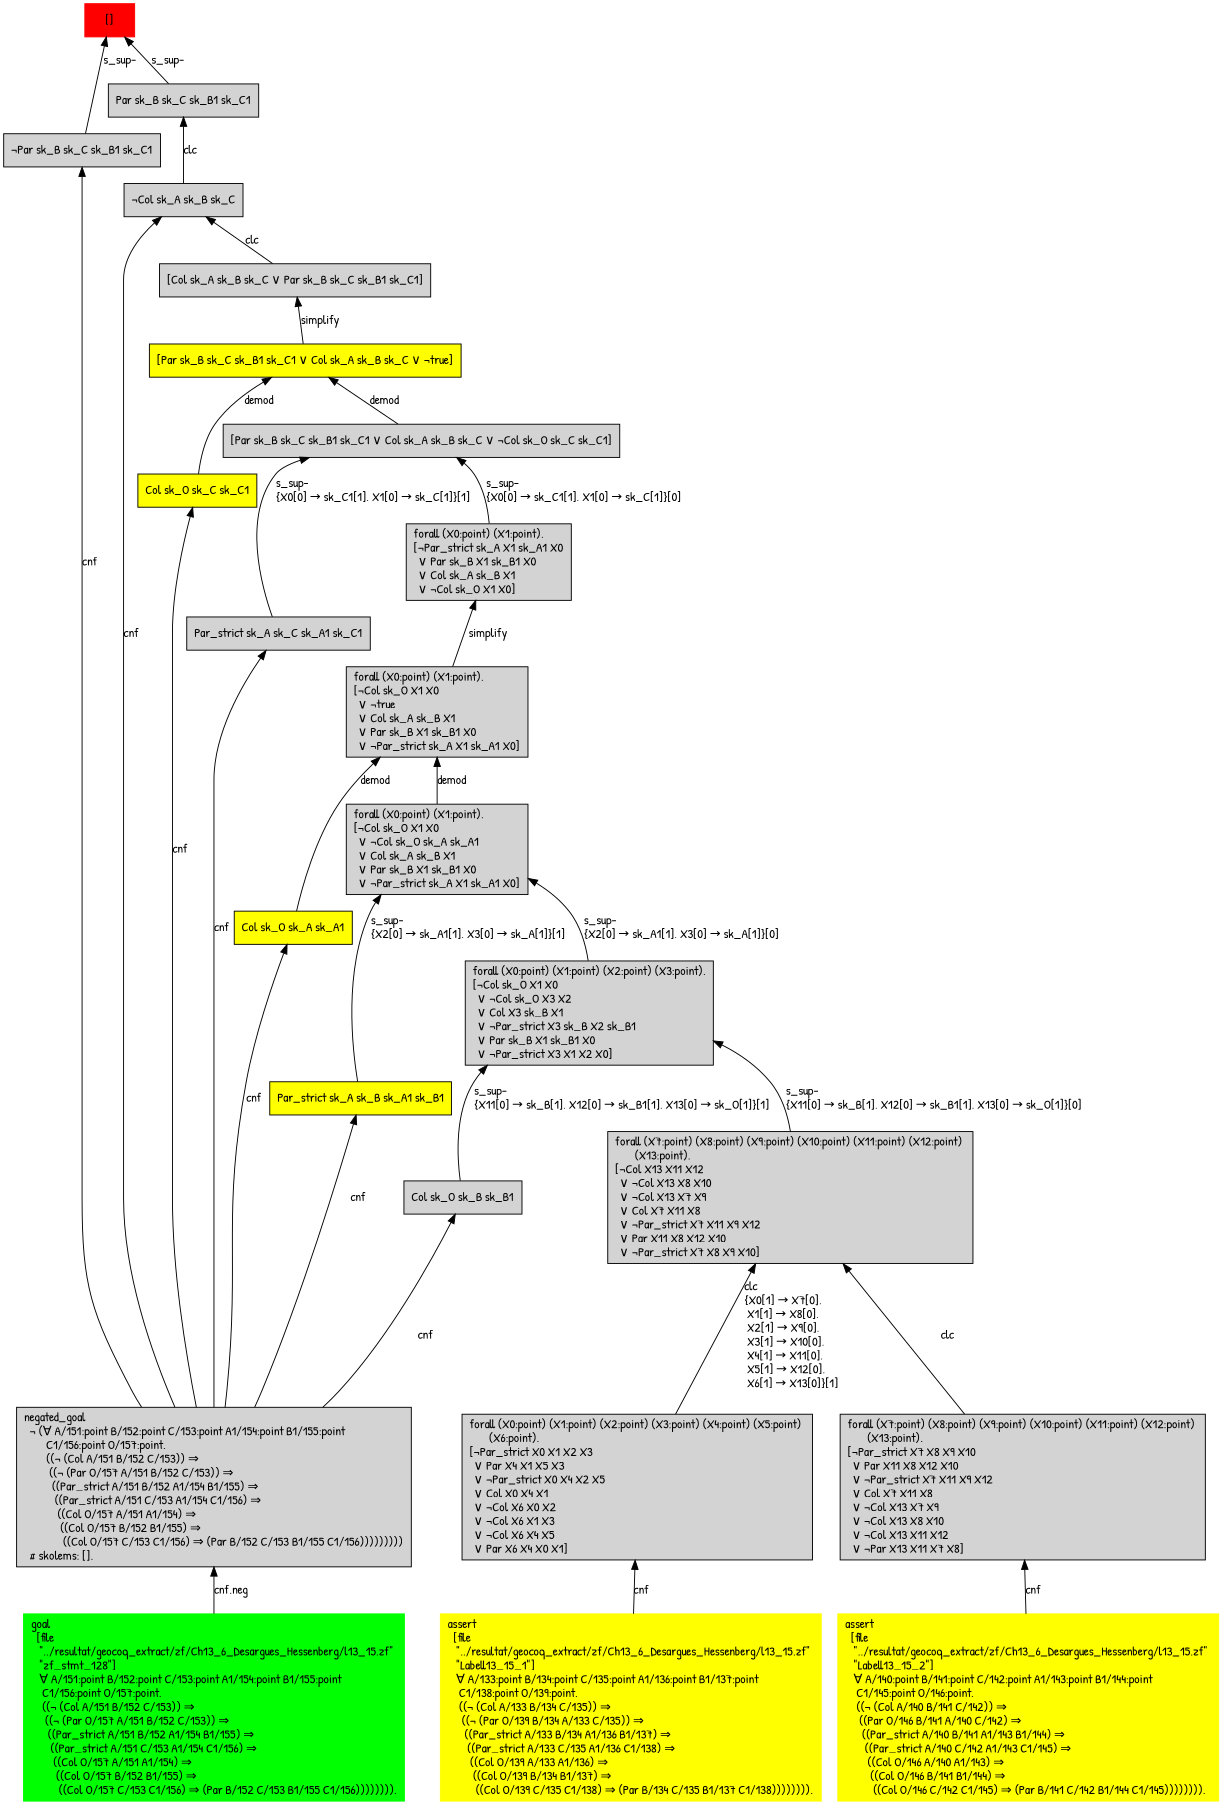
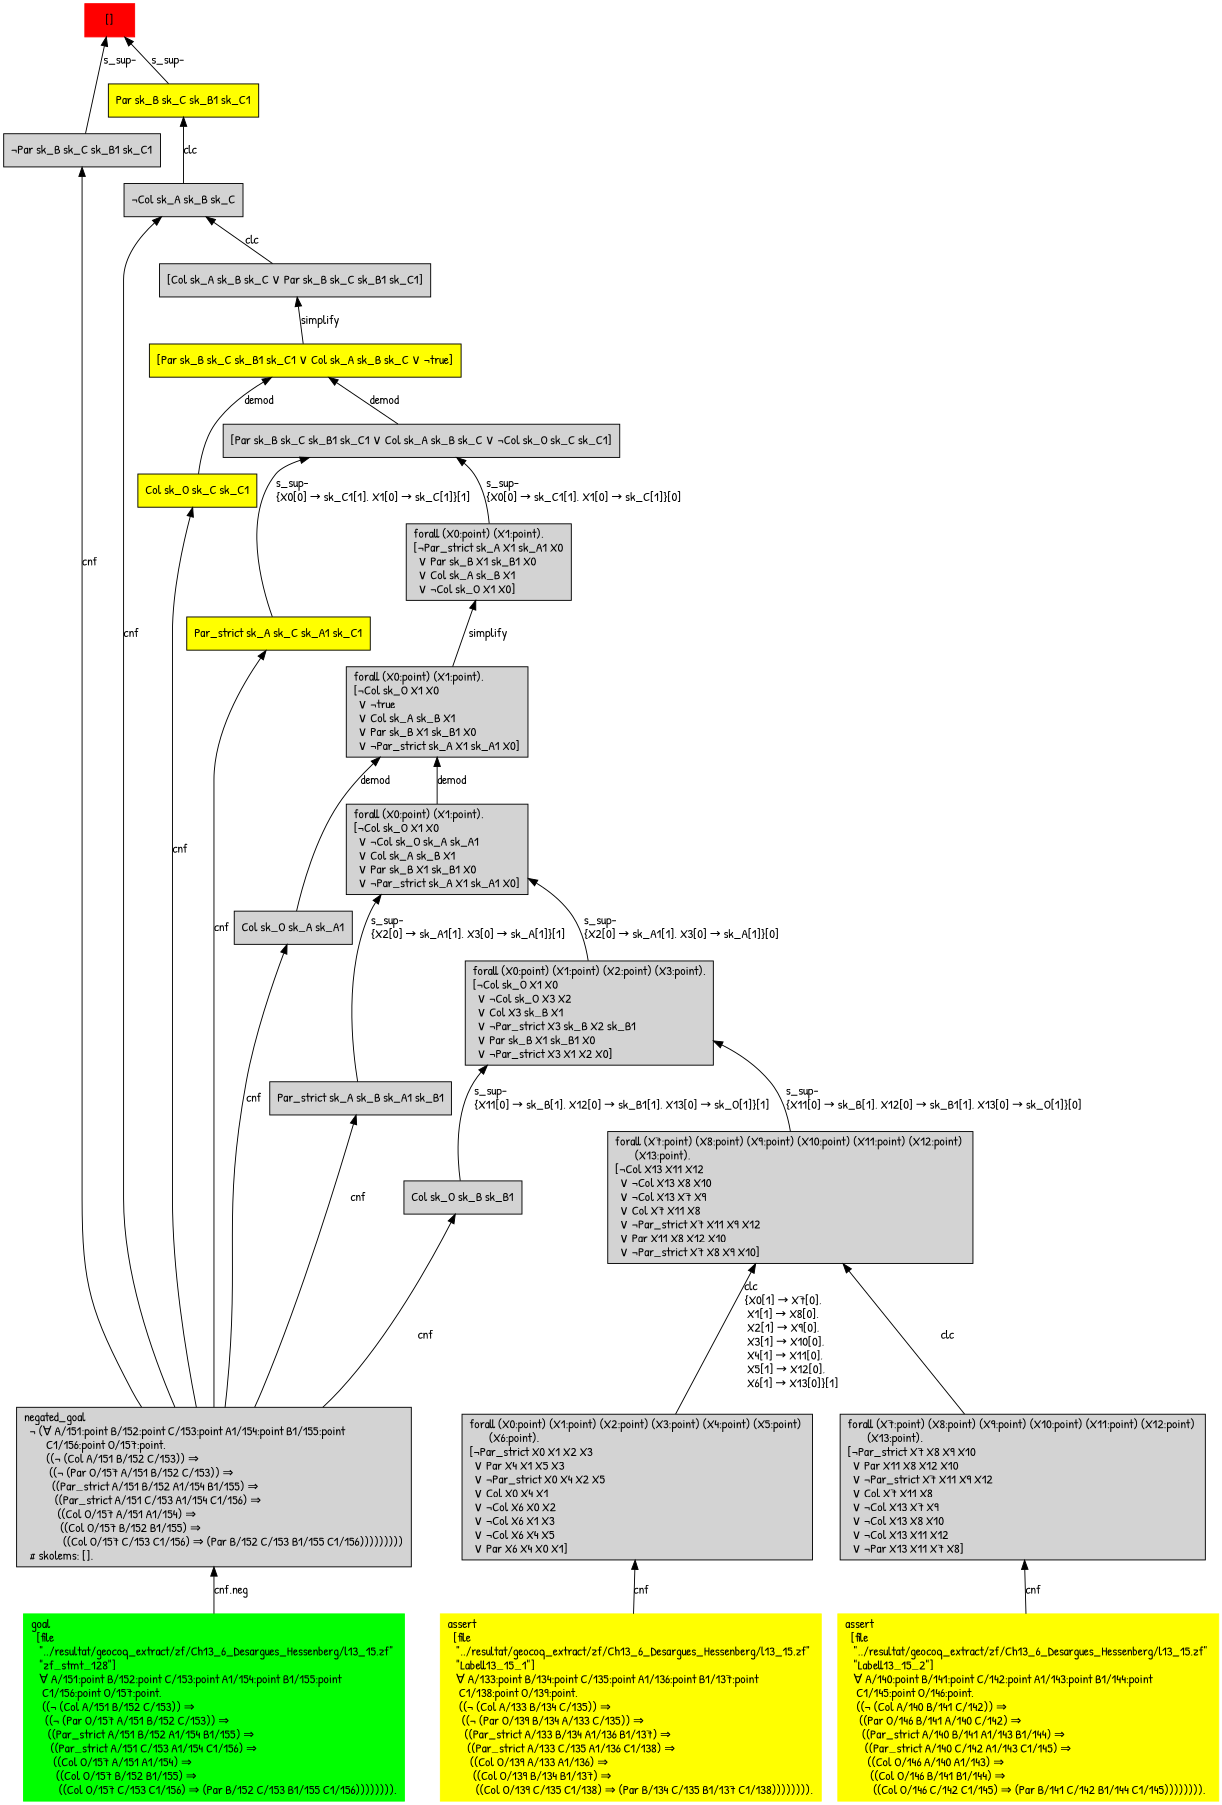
  digraph {
    fontname="Patrick Hand"
    node [fontname="Patrick Hand" shape=box style=filled]
    edge [dir=back fontname="Patrick Hand"]
    n1 [color=red label="[]"]
    n2 [label="¬Par sk_B sk_C sk_B1 sk_C1\l"]
-   n3 [label="Par sk_B sk_C sk_B1 sk_C1\l"]
+   n3 [label="Par sk_B sk_C sk_B1 sk_C1\l" fillcolor=yellow]
    n4 [label="negated_goal\l  ¬ (∀ A/151:point B/152:point C/153:point A1/154:point B1/155:point \l        C1/156:point O/157:point.\l        ((¬ (Col A/151 B/152 C/153)) ⇒\l         ((¬ (Par O/157 A/151 B/152 C/153)) ⇒\l          ((Par_strict A/151 B/152 A1/154 B1/155) ⇒\l           ((Par_strict A/151 C/153 A1/154 C1/156) ⇒\l            ((Col O/157 A/151 A1/154) ⇒\l             ((Col O/157 B/152 B1/155) ⇒\l              ((Col O/157 C/153 C1/156) ⇒ (Par B/152 C/153 B1/155 C1/156)))))))))\l  # skolems: [].\l"]
    n5 [label="¬Col sk_A sk_B sk_C\l"]
    n6 [color=green label="goal\l  [file\l   \"../resultat/geocoq_extract/zf/Ch13_6_Desargues_Hessenberg/l13_15.zf\" \l   \"zf_stmt_128\"]\l  ∀ A/151:point B/152:point C/153:point A1/154:point B1/155:point \l    C1/156:point O/157:point.\l    ((¬ (Col A/151 B/152 C/153)) ⇒\l     ((¬ (Par O/157 A/151 B/152 C/153)) ⇒\l      ((Par_strict A/151 B/152 A1/154 B1/155) ⇒\l       ((Par_strict A/151 C/153 A1/154 C1/156) ⇒\l        ((Col O/157 A/151 A1/154) ⇒\l         ((Col O/157 B/152 B1/155) ⇒\l          ((Col O/157 C/153 C1/156) ⇒ (Par B/152 C/153 B1/155 C1/156)))))))).\l"]
    n7 [label="[Col sk_A sk_B sk_C ∨ Par sk_B sk_C sk_B1 sk_C1]\l"]
    n8 [fillcolor=yellow label="[Par sk_B sk_C sk_B1 sk_C1 ∨ Col sk_A sk_B sk_C ∨ ¬true]\l"]
    n9 [fillcolor=yellow label="Col sk_O sk_C sk_C1\l"]
    n10 [label="[Par sk_B sk_C sk_B1 sk_C1 ∨ Col sk_A sk_B sk_C ∨ ¬Col sk_O sk_C sk_C1]\l"]
    n11 [label="forall (X0:point) (X1:point).\l[¬Par_strict sk_A X1 sk_A1 X0\l ∨ Par sk_B X1 sk_B1 X0\l ∨ Col sk_A sk_B X1\l ∨ ¬Col sk_O X1 X0]\l"]
-   n12 [label="Par_strict sk_A sk_C sk_A1 sk_C1\l"]
+   n12 [label="Par_strict sk_A sk_C sk_A1 sk_C1\l" fillcolor=yellow]
    n13 [label="forall (X0:point) (X1:point).\l[¬Col sk_O X1 X0\l ∨ ¬true\l ∨ Col sk_A sk_B X1\l ∨ Par sk_B X1 sk_B1 X0\l ∨ ¬Par_strict sk_A X1 sk_A1 X0]\l"]
-   n14 [label="Col sk_O sk_A sk_A1\l" fillcolor=yellow]
+   n14 [label="Col sk_O sk_A sk_A1\l"]
    n15 [label="forall (X0:point) (X1:point).\l[¬Col sk_O X1 X0\l ∨ ¬Col sk_O sk_A sk_A1\l ∨ Col sk_A sk_B X1\l ∨ Par sk_B X1 sk_B1 X0\l ∨ ¬Par_strict sk_A X1 sk_A1 X0]\l"]
    n16 [label="forall (X0:point) (X1:point) (X2:point) (X3:point).\l[¬Col sk_O X1 X0\l ∨ ¬Col sk_O X3 X2\l ∨ Col X3 sk_B X1\l ∨ ¬Par_strict X3 sk_B X2 sk_B1\l ∨ Par sk_B X1 sk_B1 X0\l ∨ ¬Par_strict X3 X1 X2 X0]\l"]
-   n17 [label="Par_strict sk_A sk_B sk_A1 sk_B1\l" fillcolor=yellow]
+   n17 [label="Par_strict sk_A sk_B sk_A1 sk_B1\l"]
    n18 [label="forall (X7:point) (X8:point) (X9:point) (X10:point) (X11:point) (X12:point) \l       (X13:point).\l[¬Col X13 X11 X12\l ∨ ¬Col X13 X8 X10\l ∨ ¬Col X13 X7 X9\l ∨ Col X7 X11 X8\l ∨ ¬Par_strict X7 X11 X9 X12\l ∨ Par X11 X8 X12 X10\l ∨ ¬Par_strict X7 X8 X9 X10]\l"]
    n19 [label="Col sk_O sk_B sk_B1\l"]
    n20 [label="forall (X0:point) (X1:point) (X2:point) (X3:point) (X4:point) (X5:point) \l       (X6:point).\l[¬Par_strict X0 X1 X2 X3\l ∨ Par X4 X1 X5 X3\l ∨ ¬Par_strict X0 X4 X2 X5\l ∨ Col X0 X4 X1\l ∨ ¬Col X6 X0 X2\l ∨ ¬Col X6 X1 X3\l ∨ ¬Col X6 X4 X5\l ∨ Par X6 X4 X0 X1]\l"]
    n21 [label="forall (X7:point) (X8:point) (X9:point) (X10:point) (X11:point) (X12:point) \l       (X13:point).\l[¬Par_strict X7 X8 X9 X10\l ∨ Par X11 X8 X12 X10\l ∨ ¬Par_strict X7 X11 X9 X12\l ∨ Col X7 X11 X8\l ∨ ¬Col X13 X7 X9\l ∨ ¬Col X13 X8 X10\l ∨ ¬Col X13 X11 X12\l ∨ ¬Par X13 X11 X7 X8]\l"]
    n22 [color=yellow label="assert\l  [file\l   \"../resultat/geocoq_extract/zf/Ch13_6_Desargues_Hessenberg/l13_15.zf\" \l   \"Labell13_15_1\"]\l  ∀ A/133:point B/134:point C/135:point A1/136:point B1/137:point \l    C1/138:point O/139:point.\l    ((¬ (Col A/133 B/134 C/135)) ⇒\l     ((¬ (Par O/139 B/134 A/133 C/135)) ⇒\l      ((Par_strict A/133 B/134 A1/136 B1/137) ⇒\l       ((Par_strict A/133 C/135 A1/136 C1/138) ⇒\l        ((Col O/139 A/133 A1/136) ⇒\l         ((Col O/139 B/134 B1/137) ⇒\l          ((Col O/139 C/135 C1/138) ⇒ (Par B/134 C/135 B1/137 C1/138)))))))).\l"]
    n23 [color=yellow label="assert\l  [file\l   \"../resultat/geocoq_extract/zf/Ch13_6_Desargues_Hessenberg/l13_15.zf\" \l   \"Labell13_15_2\"]\l  ∀ A/140:point B/141:point C/142:point A1/143:point B1/144:point \l    C1/145:point O/146:point.\l    ((¬ (Col A/140 B/141 C/142)) ⇒\l     ((Par O/146 B/141 A/140 C/142) ⇒\l      ((Par_strict A/140 B/141 A1/143 B1/144) ⇒\l       ((Par_strict A/140 C/142 A1/143 C1/145) ⇒\l        ((Col O/146 A/140 A1/143) ⇒\l         ((Col O/146 B/141 B1/144) ⇒\l          ((Col O/146 C/142 C1/145) ⇒ (Par B/141 C/142 B1/144 C1/145)))))))).\l"]
    n1 -> n2 [label="s_sup-\l"]
    n1 -> n3 [label="s_sup-\l"]
    n2 -> n4 [label=cnf]
    n3 -> n5 [label=clc]
    n4 -> n6 [label="cnf.neg"]
    n5 -> n4 [label=cnf]
    n5 -> n7 [label=clc]
    n7 -> n8 [label=simplify]
    n8 -> n9 [label=demod]
    n8 -> n10 [label=demod]
    n9 -> n4 [label=cnf]
    n10 -> n11 [label="s_sup-\l\{X0[0] → sk_C1[1], X1[0] → sk_C[1]\}[0]\l"]
    n10 -> n12 [label="s_sup-\l\{X0[0] → sk_C1[1], X1[0] → sk_C[1]\}[1]\l"]
    n11 -> n13 [label=simplify]
    n12 -> n4 [label=cnf]
    n13 -> n14 [label=demod]
    n13 -> n15 [label=demod]
    n14 -> n4 [label=cnf]
    n15 -> n16 [label="s_sup-\l\{X2[0] → sk_A1[1], X3[0] → sk_A[1]\}[0]\l"]
    n15 -> n17 [label="s_sup-\l\{X2[0] → sk_A1[1], X3[0] → sk_A[1]\}[1]\l"]
    n16 -> n18 [label="s_sup-\l\{X11[0] → sk_B[1], X12[0] → sk_B1[1], X13[0] → sk_O[1]\}[0]\l"]
    n16 -> n19 [label="s_sup-\l\{X11[0] → sk_B[1], X12[0] → sk_B1[1], X13[0] → sk_O[1]\}[1]\l"]
    n17 -> n4 [label=cnf]
    n18 -> n20 [label="clc\l\{X0[1] → X7[0], \l X1[1] → X8[0], \l X2[1] → X9[0], \l X3[1] → X10[0], \l X4[1] → X11[0], \l X5[1] → X12[0], \l X6[1] → X13[0]\}[1]\l"]
    n18 -> n21 [label=clc]
    n19 -> n4 [label=cnf]
    n20 -> n22 [label=cnf]
    n21 -> n23 [label=cnf]
  }
